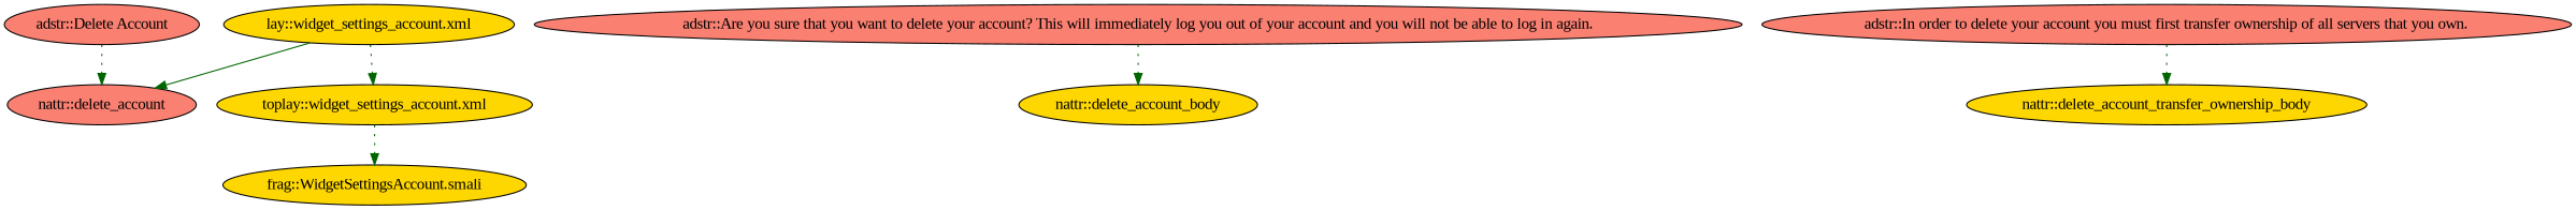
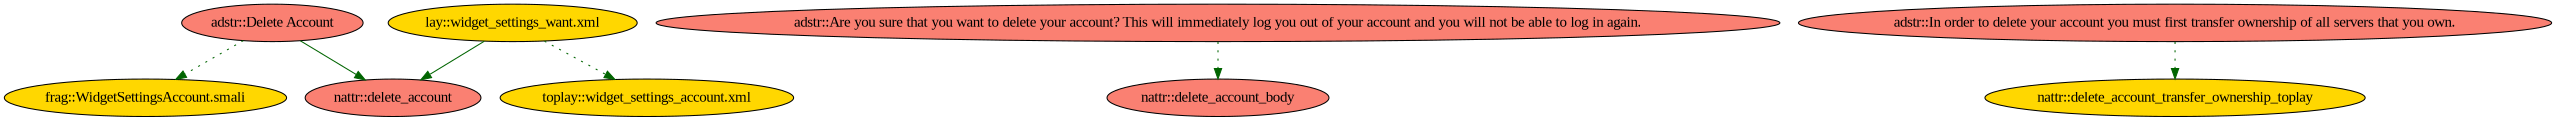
  digraph {
    fontname="Liberation Serif"
    node [fillcolor=salmon fontname="Liberation Serif" style=filled]
    edge [color=darkgreen fontname="Liberation Serif" style=dotted]
    "adstr::Delete Account"
    "nattr::delete_account"
-   "lay::widget_settings_account.xml" [fillcolor=gold]
+   "lay::widget_settings_account.xml" [fillcolor=gold label="lay::widget_settings_want.xml"]
    "toplay::widget_settings_account.xml" [fillcolor=gold]
    "adstr::Are you sure that you want to delete your account? This will immediately log you out of your account and you will not be able to log in again."
-   "nattr::delete_account_body" [fillcolor=gold]
-   "nattr::delete_account_transfer_ownership_body" [fillcolor=gold]
+   "nattr::delete_account_body"
+   "nattr::delete_account_transfer_ownership_body" [fillcolor=gold label="nattr::delete_account_transfer_ownership_toplay"]
    "adstr::In order to delete your account you must first transfer ownership of all servers that you own."
    "frag::WidgetSettingsAccount.smali" [fillcolor=gold]
-   "adstr::Delete Account" -> "nattr::delete_account"
+   "adstr::Delete Account" -> "nattr::delete_account" [style=solid]
    "lay::widget_settings_account.xml" -> "nattr::delete_account" [style=solid]
    "lay::widget_settings_account.xml" -> "toplay::widget_settings_account.xml"
-   "toplay::widget_settings_account.xml" -> "frag::WidgetSettingsAccount.smali"
+   "adstr::Delete Account" -> "frag::WidgetSettingsAccount.smali"
    "adstr::Are you sure that you want to delete your account? This will immediately log you out of your account and you will not be able to log in again." -> "nattr::delete_account_body"
    "adstr::In order to delete your account you must first transfer ownership of all servers that you own." -> "nattr::delete_account_transfer_ownership_body"
  }
